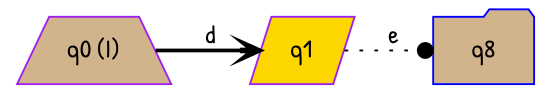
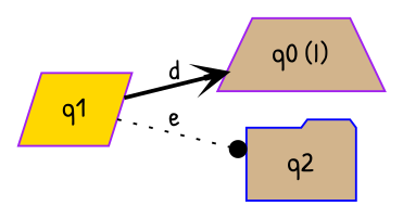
  digraph {
    fontname="Patrick Hand"
    rankdir=LR
    node [color=purple fillcolor=tan fontname="Patrick Hand" style=filled]
    edge [fontname="Patrick Hand"]
    n1 [label="q0 (I)" shape=trapezium]
    n2 [fillcolor=gold label=q1 shape=parallelogram]
-   n3 [color=blue label=q8 shape=folder]
-   n1 -> n2 [arrowhead=vee label=d style=bold]
+   n3 [color=blue label=q2 shape=folder]
+   n2 -> n1 [arrowhead=vee label=d style=bold]
    n2 -> n3 [arrowhead=dot label=e style=dotted]
  }
